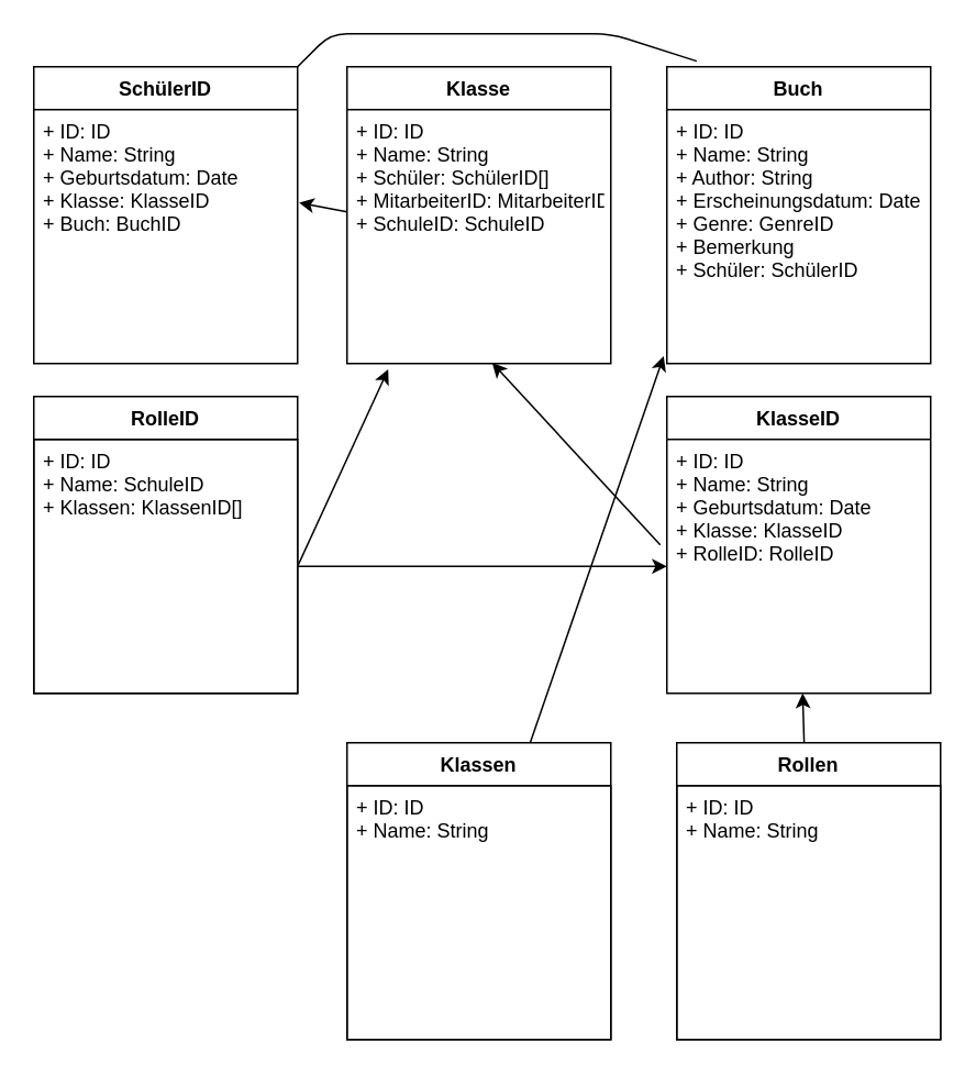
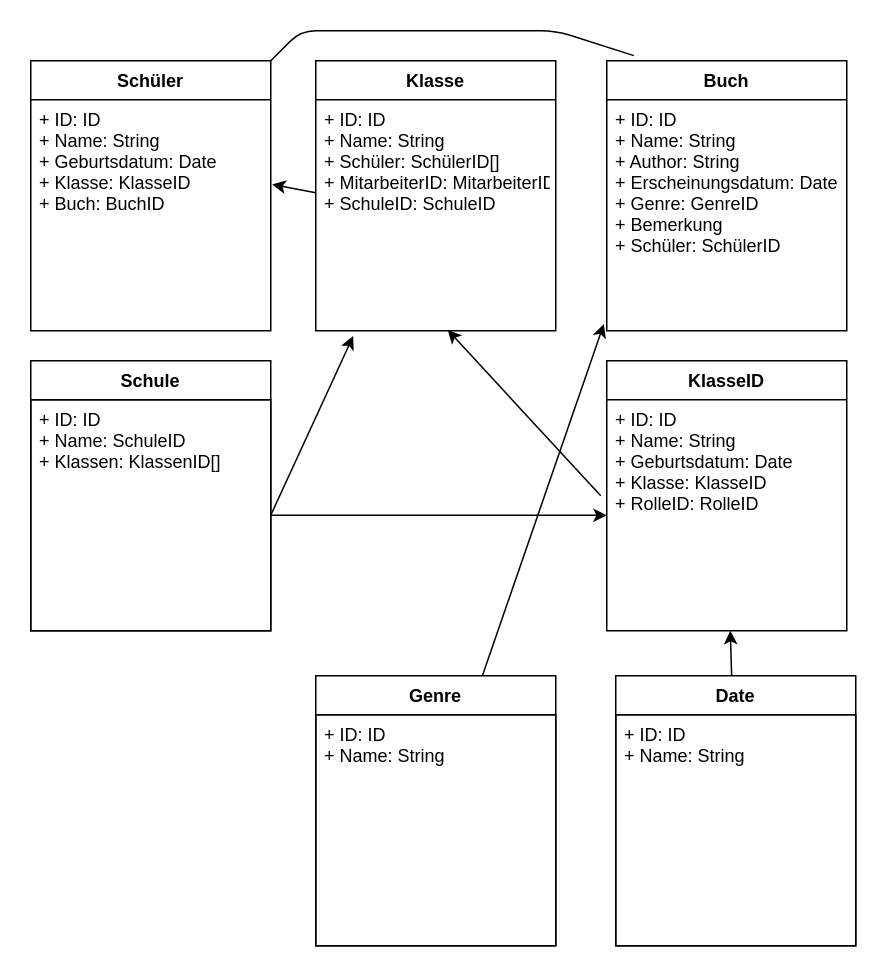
  <mxCell id="0" />
  <mxCell id="1" parent="0" />
- <mxCell id="2" value="SchülerID" style="swimlane;fontStyle=1;align=center;verticalAlign=top;childLayout=stackLayout;horizontal=1;startSize=26;horizontalStack=0;resizeParent=1;resizeParentMax=0;resizeLast=0;collapsible=1;marginBottom=0;" parent="1" vertex="1"><mxGeometry x="20" y="40" width="160" height="180" as="geometry" /></mxCell>
+ <mxCell id="2" value="Schüler" style="swimlane;fontStyle=1;align=center;verticalAlign=top;childLayout=stackLayout;horizontal=1;startSize=26;horizontalStack=0;resizeParent=1;resizeParentMax=0;resizeLast=0;collapsible=1;marginBottom=0;" parent="1" vertex="1"><mxGeometry x="20" y="40" width="160" height="180" as="geometry" /></mxCell>
  <mxCell id="3" value="+ ID: ID&#10;+ Name: String&#10;+ Geburtsdatum: Date &#10;+ Klasse: KlasseID&#10;+ Buch: BuchID" style="text;strokeColor=none;fillColor=none;align=left;verticalAlign=top;spacingLeft=4;spacingRight=4;overflow=hidden;rotatable=0;points=[[0,0.5],[1,0.5]];portConstraint=eastwest;" parent="2" vertex="1"><mxGeometry y="26" width="160" height="154" as="geometry" /></mxCell>
  <mxCell id="4" value="Klasse" style="swimlane;fontStyle=1;align=center;verticalAlign=top;childLayout=stackLayout;horizontal=1;startSize=26;horizontalStack=0;resizeParent=1;resizeParentMax=0;resizeLast=0;collapsible=1;marginBottom=0;" parent="1" vertex="1"><mxGeometry x="210" y="40" width="160" height="180" as="geometry" /></mxCell>
  <mxCell id="5" value="+ ID: ID&#10;+ Name: String&#10;+ Schüler: SchülerID[]&#10;+ MitarbeiterID: MitarbeiterID&#10;+ SchuleID: SchuleID" style="text;strokeColor=none;fillColor=none;align=left;verticalAlign=top;spacingLeft=4;spacingRight=4;overflow=hidden;rotatable=0;points=[[0,0.5],[1,0.5]];portConstraint=eastwest;" parent="4" vertex="1"><mxGeometry y="26" width="160" height="154" as="geometry" /></mxCell>
  <mxCell id="6" value="Buch" style="swimlane;fontStyle=1;align=center;verticalAlign=top;childLayout=stackLayout;horizontal=1;startSize=26;horizontalStack=0;resizeParent=1;resizeParentMax=0;resizeLast=0;collapsible=1;marginBottom=0;" parent="1" vertex="1"><mxGeometry x="404" y="40" width="160" height="180" as="geometry" /></mxCell>
  <mxCell id="7" value="+ ID: ID&#10;+ Name: String&#10;+ Author: String&#10;+ Erscheinungsdatum: Date&#10;+ Genre: GenreID&#10;+ Bemerkung&#10;+ Schüler: SchülerID&#10;" style="text;strokeColor=none;fillColor=none;align=left;verticalAlign=top;spacingLeft=4;spacingRight=4;overflow=hidden;rotatable=0;points=[[0,0.5],[1,0.5]];portConstraint=eastwest;" parent="6" vertex="1"><mxGeometry y="26" width="160" height="154" as="geometry" /></mxCell>
  <mxCell id="8" style="edgeStyle=none;html=1;entryX=-0.012;entryY=0.971;entryDx=0;entryDy=0;entryPerimeter=0;" edge="1" parent="1" source="9" target="7"><mxGeometry relative="1" as="geometry" /></mxCell>
- <mxCell id="9" value="Klassen" style="swimlane;fontStyle=1;align=center;verticalAlign=top;childLayout=stackLayout;horizontal=1;startSize=26;horizontalStack=0;resizeParent=1;resizeParentMax=0;resizeLast=0;collapsible=1;marginBottom=0;strokeColor=default;" parent="1" vertex="1"><mxGeometry x="210" y="450" width="160" height="180" as="geometry" /></mxCell>
+ <mxCell id="9" value="Genre" style="swimlane;fontStyle=1;align=center;verticalAlign=top;childLayout=stackLayout;horizontal=1;startSize=26;horizontalStack=0;resizeParent=1;resizeParentMax=0;resizeLast=0;collapsible=1;marginBottom=0;strokeColor=default;" parent="1" vertex="1"><mxGeometry x="210" y="450" width="160" height="180" as="geometry" /></mxCell>
  <mxCell id="10" value="+ ID: ID&#10;+ Name: String&#10;" style="text;strokeColor=default;fillColor=none;align=left;verticalAlign=top;spacingLeft=4;spacingRight=4;overflow=hidden;rotatable=0;points=[[0,0.5],[1,0.5]];portConstraint=eastwest;" parent="9" vertex="1"><mxGeometry y="26" width="160" height="154" as="geometry" /></mxCell>
- <mxCell id="11" value="RolleID" style="swimlane;fontStyle=1;align=center;verticalAlign=top;childLayout=stackLayout;horizontal=1;startSize=26;horizontalStack=0;resizeParent=1;resizeParentMax=0;resizeLast=0;collapsible=1;marginBottom=0;strokeColor=default;" vertex="1" parent="1"><mxGeometry x="20" y="240" width="160" height="180" as="geometry" /></mxCell>
+ <mxCell id="11" value="Schule" style="swimlane;fontStyle=1;align=center;verticalAlign=top;childLayout=stackLayout;horizontal=1;startSize=26;horizontalStack=0;resizeParent=1;resizeParentMax=0;resizeLast=0;collapsible=1;marginBottom=0;strokeColor=default;" vertex="1" parent="1"><mxGeometry x="20" y="240" width="160" height="180" as="geometry" /></mxCell>
  <mxCell id="12" value="+ ID: ID&#10;+ Name: SchuleID&#10;+ Klassen: KlassenID[]" style="text;strokeColor=default;fillColor=none;align=left;verticalAlign=top;spacingLeft=4;spacingRight=4;overflow=hidden;rotatable=0;points=[[0,0.5],[1,0.5]];portConstraint=eastwest;" vertex="1" parent="11"><mxGeometry y="26" width="160" height="154" as="geometry" /></mxCell>
  <mxCell id="13" value="KlasseID" style="swimlane;fontStyle=1;align=center;verticalAlign=top;childLayout=stackLayout;horizontal=1;startSize=26;horizontalStack=0;resizeParent=1;resizeParentMax=0;resizeLast=0;collapsible=1;marginBottom=0;" vertex="1" parent="1"><mxGeometry x="404" y="240" width="160" height="180" as="geometry" /></mxCell>
  <mxCell id="14" value="+ ID: ID&#10;+ Name: String&#10;+ Geburtsdatum: Date &#10;+ Klasse: KlasseID&#10;+ RolleID: RolleID" style="text;strokeColor=none;fillColor=none;align=left;verticalAlign=top;spacingLeft=4;spacingRight=4;overflow=hidden;rotatable=0;points=[[0,0.5],[1,0.5]];portConstraint=eastwest;" vertex="1" parent="13"><mxGeometry y="26" width="160" height="154" as="geometry" /></mxCell>
  <mxCell id="15" value="" style="edgeStyle=none;html=1;" edge="1" parent="1" source="16" target="14"><mxGeometry relative="1" as="geometry" /></mxCell>
- <mxCell id="16" value="Rollen" style="swimlane;fontStyle=1;align=center;verticalAlign=top;childLayout=stackLayout;horizontal=1;startSize=26;horizontalStack=0;resizeParent=1;resizeParentMax=0;resizeLast=0;collapsible=1;marginBottom=0;strokeColor=default;" vertex="1" parent="1"><mxGeometry x="410" y="450" width="160" height="180" as="geometry" /></mxCell>
+ <mxCell id="16" value="Date" style="swimlane;fontStyle=1;align=center;verticalAlign=top;childLayout=stackLayout;horizontal=1;startSize=26;horizontalStack=0;resizeParent=1;resizeParentMax=0;resizeLast=0;collapsible=1;marginBottom=0;strokeColor=default;" vertex="1" parent="1"><mxGeometry x="410" y="450" width="160" height="180" as="geometry" /></mxCell>
  <mxCell id="17" value="+ ID: ID&#10;+ Name: String&#10;" style="text;strokeColor=default;fillColor=none;align=left;verticalAlign=top;spacingLeft=4;spacingRight=4;overflow=hidden;rotatable=0;points=[[0,0.5],[1,0.5]];portConstraint=eastwest;" vertex="1" parent="16"><mxGeometry y="26" width="160" height="154" as="geometry" /></mxCell>
  <mxCell id="18" style="edgeStyle=none;html=1;entryX=1.006;entryY=0.367;entryDx=0;entryDy=0;entryPerimeter=0;" edge="1" parent="1" source="5" target="3"><mxGeometry relative="1" as="geometry" /></mxCell>
  <mxCell id="19" style="edgeStyle=none;html=1;entryX=1;entryY=0;entryDx=0;entryDy=0;exitX=0.113;exitY=-0.019;exitDx=0;exitDy=0;exitPerimeter=0;endArrow=none;" edge="1" parent="1" source="6" target="2"><mxGeometry relative="1" as="geometry"><Array as="points"><mxPoint x="370" y="20" /><mxPoint x="200" y="20" /></Array></mxGeometry></mxCell>
  <mxCell id="20" style="edgeStyle=none;html=1;entryX=0.55;entryY=0.997;entryDx=0;entryDy=0;entryPerimeter=0;" edge="1" parent="1" target="5"><mxGeometry relative="1" as="geometry"><mxPoint x="400" y="330" as="sourcePoint" /></mxGeometry></mxCell>
  <mxCell id="21" style="edgeStyle=none;html=1;entryX=0;entryY=0.5;entryDx=0;entryDy=0;" edge="1" parent="1" source="12" target="14"><mxGeometry relative="1" as="geometry" /></mxCell>
  <mxCell id="22" style="edgeStyle=none;html=1;entryX=0.156;entryY=1.023;entryDx=0;entryDy=0;entryPerimeter=0;exitX=1;exitY=0.5;exitDx=0;exitDy=0;" edge="1" parent="1" source="12" target="5"><mxGeometry relative="1" as="geometry" /></mxCell>
